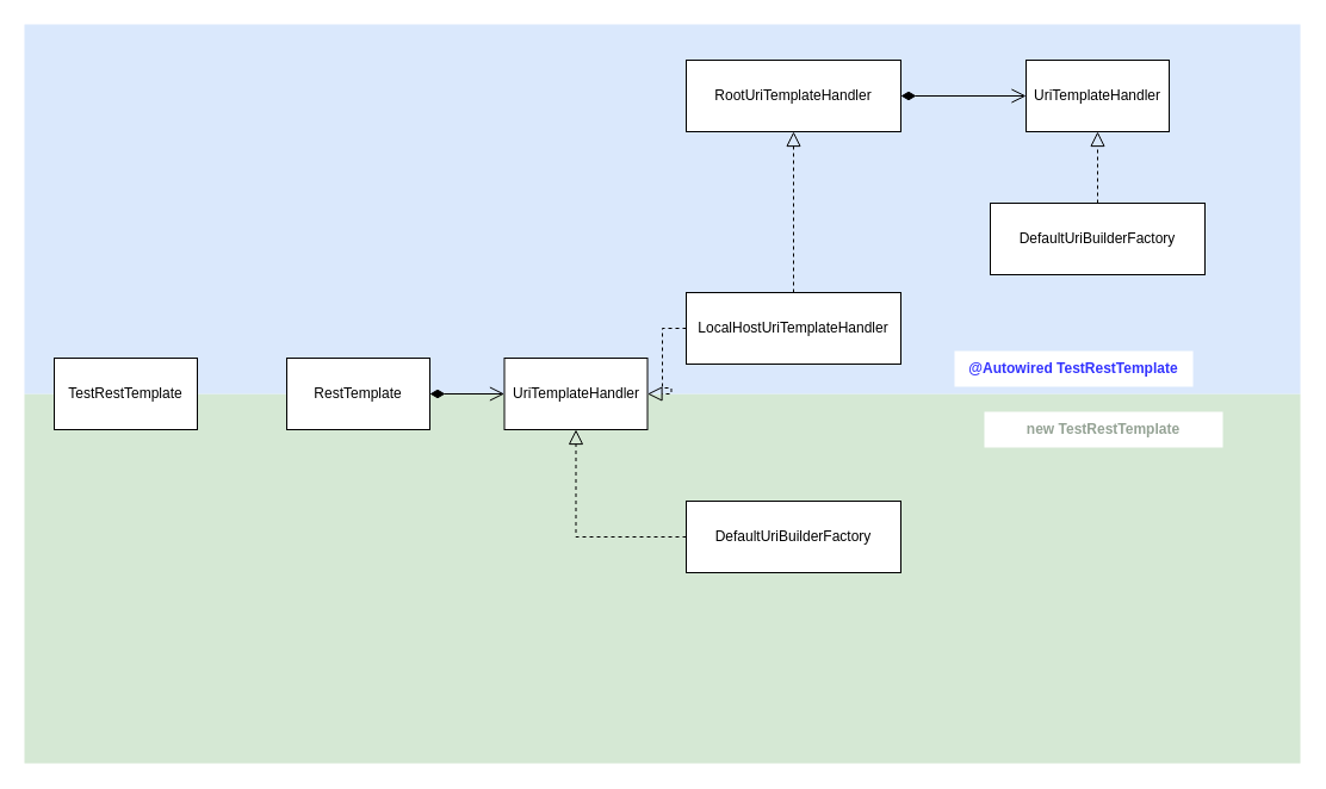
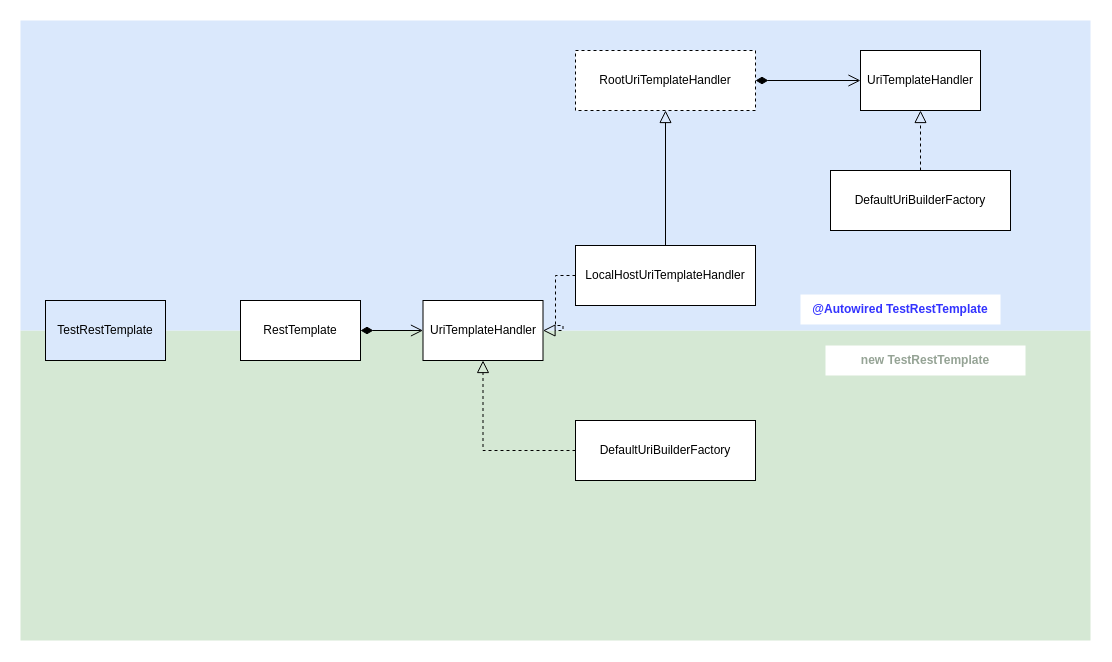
  <mxCell id="0" />
  <mxCell id="1" parent="0" />
  <mxCell id="2" value="" style="rounded=0;whiteSpace=wrap;html=1;fillColor=#d5e8d4;strokeColor=none;" vertex="1" parent="1"><mxGeometry x="20" y="330" width="1070" height="310" as="geometry" /></mxCell>
  <mxCell id="3" value="" style="rounded=0;whiteSpace=wrap;html=1;fillColor=#dae8fc;strokeColor=none;" vertex="1" parent="1"><mxGeometry x="20" y="20" width="1070" height="310" as="geometry" /></mxCell>
- <mxCell id="4" value="TestRestTemplate" style="whiteSpace=wrap;html=1;" vertex="1" parent="1"><mxGeometry x="45" y="300" width="120" height="60" as="geometry" /></mxCell>
+ <mxCell id="4" value="TestRestTemplate" style="whiteSpace=wrap;html=1;fillColor=#dae8fc;" vertex="1" parent="1"><mxGeometry x="45" y="300" width="120" height="60" as="geometry" /></mxCell>
  <mxCell id="5" value="" style="edgeStyle=orthogonalEdgeStyle;rounded=0;orthogonalLoop=1;jettySize=auto;html=1;endArrow=open;endFill=0;startArrow=diamondThin;startFill=1;endSize=10;startSize=10;" edge="1" parent="1" source="6" target="10"><mxGeometry relative="1" as="geometry" /></mxCell>
  <mxCell id="6" value="RestTemplate" style="whiteSpace=wrap;html=1;" vertex="1" parent="1"><mxGeometry x="240" y="300" width="120" height="60" as="geometry" /></mxCell>
- <mxCell id="7" value="" style="edgeStyle=orthogonalEdgeStyle;rounded=0;orthogonalLoop=1;jettySize=auto;html=1;endArrow=block;endFill=0;endSize=10;startSize=10;dashed=1;" edge="1" parent="1" source="9" target="14"><mxGeometry relative="1" as="geometry" /></mxCell>
+ <mxCell id="7" value="" style="edgeStyle=orthogonalEdgeStyle;rounded=0;orthogonalLoop=1;jettySize=auto;html=1;endArrow=block;endFill=0;endSize=10;startSize=10;" edge="1" parent="1" source="9" target="14"><mxGeometry relative="1" as="geometry" /></mxCell>
  <mxCell id="8" value="" style="edgeStyle=orthogonalEdgeStyle;rounded=0;orthogonalLoop=1;jettySize=auto;html=1;dashed=1;endArrow=block;endFill=0;endSize=10;startSize=10;" edge="1" parent="1" source="9" target="10"><mxGeometry relative="1" as="geometry" /></mxCell>
  <mxCell id="9" value="LocalHostUriTemplateHandler" style="whiteSpace=wrap;html=1;" vertex="1" parent="1"><mxGeometry x="575" y="245" width="180" height="60" as="geometry" /></mxCell>
  <mxCell id="10" value="UriTemplateHandler" style="whiteSpace=wrap;html=1;" vertex="1" parent="1"><mxGeometry x="422.5" y="300" width="120" height="60" as="geometry" /></mxCell>
  <mxCell id="11" style="edgeStyle=orthogonalEdgeStyle;rounded=0;orthogonalLoop=1;jettySize=auto;html=1;entryX=0.5;entryY=1;entryDx=0;entryDy=0;endArrow=block;endFill=0;dashed=1;endSize=10;startSize=10;" edge="1" parent="1" source="12" target="15"><mxGeometry relative="1" as="geometry" /></mxCell>
  <mxCell id="12" value="DefaultUriBuilderFactory" style="whiteSpace=wrap;html=1;" vertex="1" parent="1"><mxGeometry x="830" y="170" width="180" height="60" as="geometry" /></mxCell>
  <mxCell id="13" style="edgeStyle=orthogonalEdgeStyle;rounded=0;orthogonalLoop=1;jettySize=auto;html=1;entryX=0;entryY=0.5;entryDx=0;entryDy=0;endArrow=open;endFill=0;startArrow=diamondThin;startFill=1;endSize=10;startSize=10;" edge="1" parent="1" source="14" target="15"><mxGeometry relative="1" as="geometry" /></mxCell>
- <mxCell id="14" value="RootUriTemplateHandler" style="whiteSpace=wrap;html=1;" vertex="1" parent="1"><mxGeometry x="575" y="50" width="180" height="60" as="geometry" /></mxCell>
+ <mxCell id="14" value="RootUriTemplateHandler" style="whiteSpace=wrap;html=1;dashed=1;" vertex="1" parent="1"><mxGeometry x="575" y="50" width="180" height="60" as="geometry" /></mxCell>
  <mxCell id="15" value="UriTemplateHandler" style="whiteSpace=wrap;html=1;" vertex="1" parent="1"><mxGeometry x="860" y="50" width="120" height="60" as="geometry" /></mxCell>
  <mxCell id="16" style="edgeStyle=orthogonalEdgeStyle;rounded=0;orthogonalLoop=1;jettySize=auto;html=1;entryX=0.5;entryY=1;entryDx=0;entryDy=0;dashed=1;endArrow=block;endFill=0;endSize=10;startSize=10;" edge="1" parent="1" source="17" target="10"><mxGeometry relative="1" as="geometry" /></mxCell>
  <mxCell id="17" value="DefaultUriBuilderFactory" style="whiteSpace=wrap;html=1;" vertex="1" parent="1"><mxGeometry x="575" y="420" width="180" height="60" as="geometry" /></mxCell>
  <mxCell id="18" value="new TestRestTemplate" style="text;html=1;align=center;verticalAlign=middle;whiteSpace=wrap;rounded=0;strokeColor=none;fillColor=default;fontStyle=1;fontColor=#95A395;" vertex="1" parent="1"><mxGeometry x="825" y="345" width="200" height="30" as="geometry" /></mxCell>
  <mxCell id="19" value="@Autowired TestRestTemplate" style="text;html=1;align=center;verticalAlign=middle;whiteSpace=wrap;rounded=0;fillColor=default;fontStyle=1;fontColor=#3333FF;" vertex="1" parent="1"><mxGeometry x="800" y="294" width="200" height="30" as="geometry" /></mxCell>
